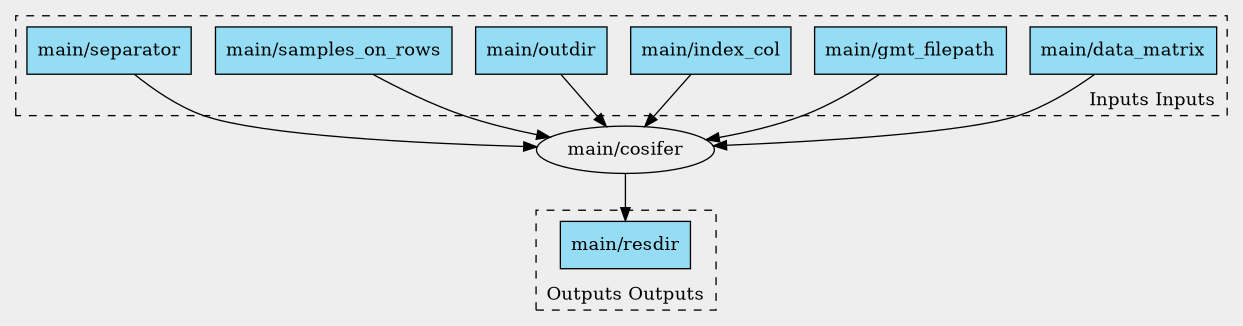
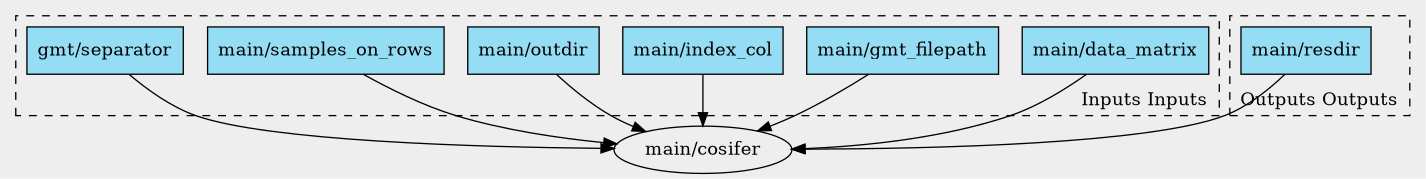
  digraph {
    bgcolor="#eeeeee"
    clusterrank=local
    labeljust=right
    labelloc=bottom
    node [fillcolor="#94DDF4" shape=record style=filled]
    n1 [label="main/data_matrix"]
    n2 [label="main/gmt_filepath"]
    n3 [label="main/index_col"]
    n4 [label="main/outdir"]
    n5 [label="main/samples_on_rows"]
-   n6 [label="main/separator"]
+   n6 [label="gmt/separator"]
    n7 [label="main/resdir"]
    "main/cosifer" [fillcolor="" shape="" style=""]
    subgraph cluster_1 {
      label="Inputs Inputs"
      rank=same
      style=dashed
      n1
      n2
      n3
      n4
      n5
      n6
    }
    subgraph cluster_2 {
      label="Outputs Outputs"
      labelloc=b
      rank=same
      style=dashed
      n7
    }
    n1 -> "main/cosifer"
    n2 -> "main/cosifer"
    n3 -> "main/cosifer"
    n4 -> "main/cosifer"
    n5 -> "main/cosifer"
    n6 -> "main/cosifer"
-   "main/cosifer" -> n7
+   n7 -> "main/cosifer"
  }
